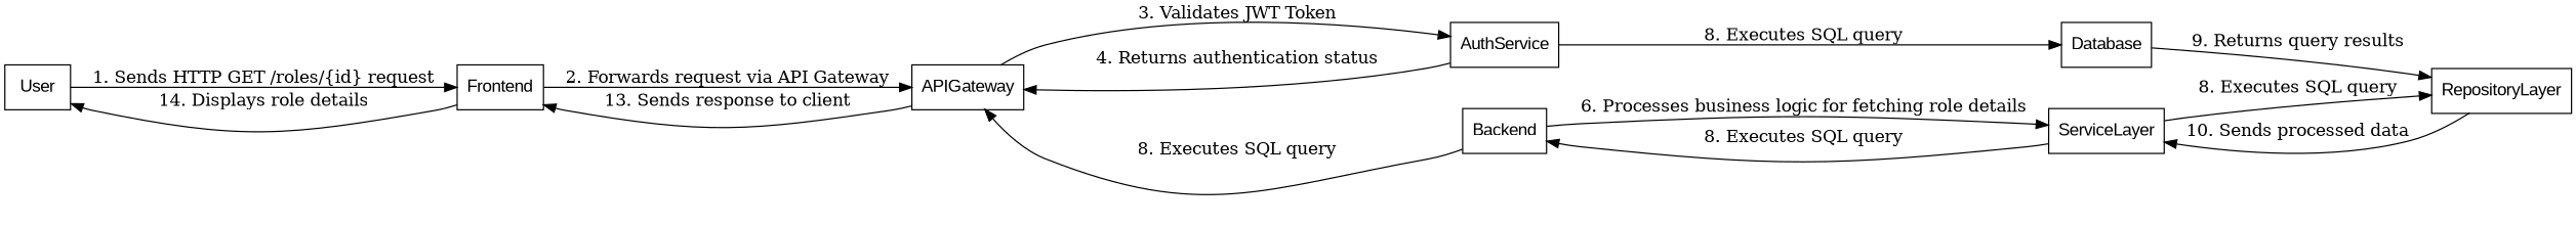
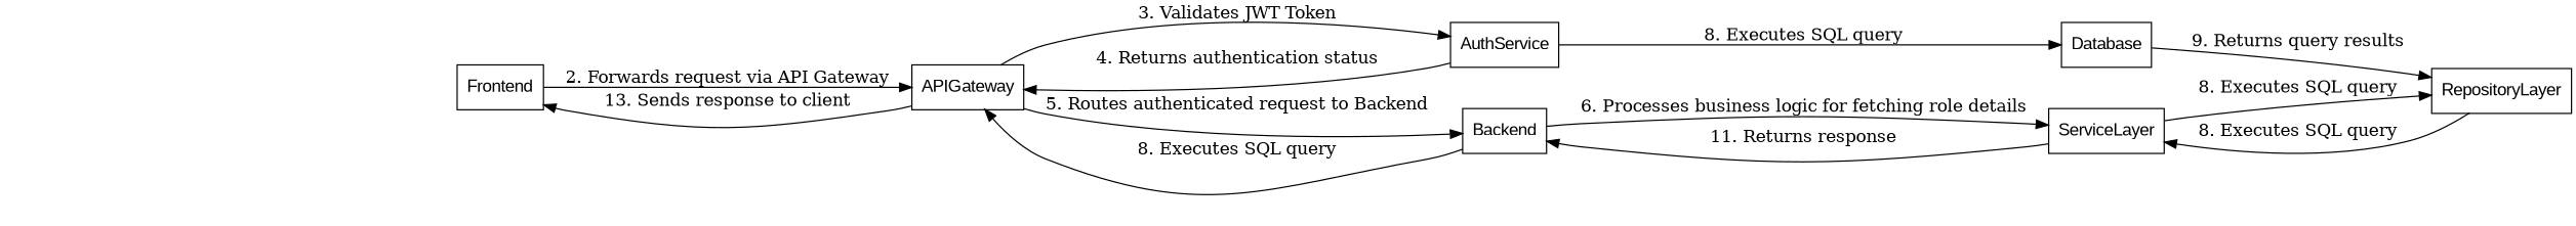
  digraph {
    rankdir=LR
    node [fontname=Arial shape=record]
-   User
    Frontend
    APIGateway
    AuthService
    Backend
    Database
    ServiceLayer
    RepositoryLayer
-   User -> Frontend [label="1. Sends HTTP GET /roles/{id} request"]
-   Frontend -> User [label="14. Displays role details"]
    Frontend -> APIGateway [label="2. Forwards request via API Gateway"]
    APIGateway -> Frontend [label="13. Sends response to client"]
    APIGateway -> AuthService [label="3. Validates JWT Token"]
+   APIGateway -> Backend [label="5. Routes authenticated request to Backend"]
    AuthService -> APIGateway [label="4. Returns authentication status"]
    AuthService -> Database [label="8. Executes SQL query"]
    Backend -> APIGateway [label="8. Executes SQL query"]
    Backend -> ServiceLayer [label="6. Processes business logic for fetching role details"]
    Database -> RepositoryLayer [label="9. Returns query results"]
-   ServiceLayer -> Backend [label="8. Executes SQL query"]
+   ServiceLayer -> Backend [label="11. Returns response"]
    ServiceLayer -> RepositoryLayer [label="8. Executes SQL query"]
-   RepositoryLayer -> ServiceLayer [label="10. Sends processed data"]
+   RepositoryLayer -> ServiceLayer [label="8. Executes SQL query"]
  }
